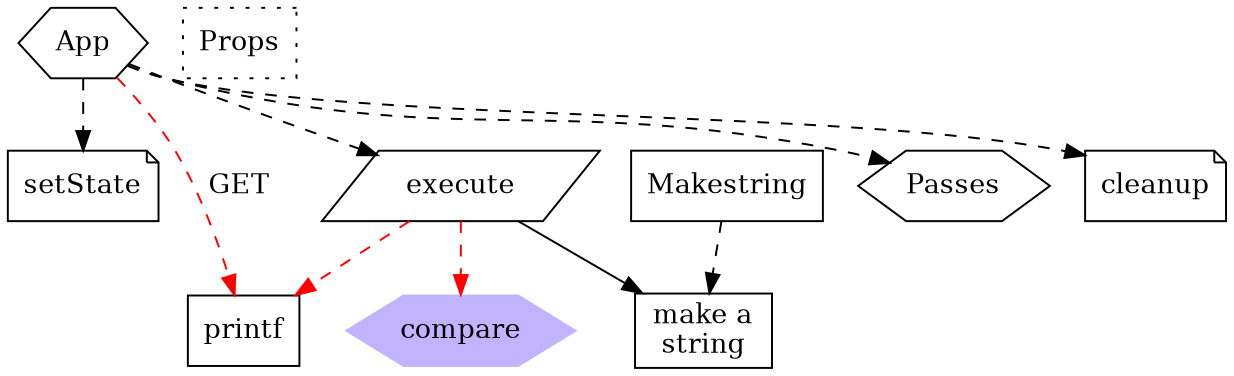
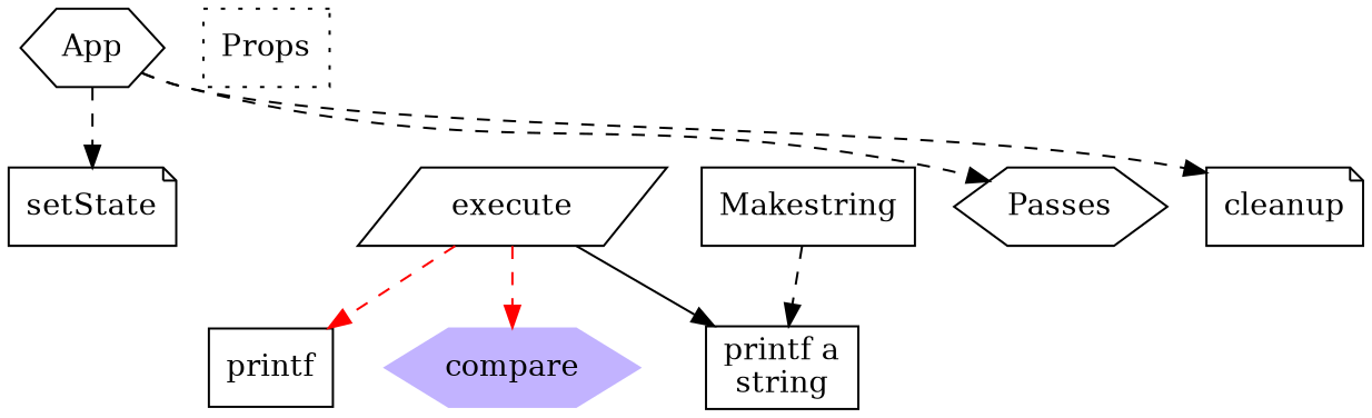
  digraph {
    node [shape=box]
    edge [style=dashed]
    App [shape=hexagon]
    setState [shape=note]
    execute [shape=parallelogram]
    Passes [shape=hexagon]
    cleanup [shape=note]
    printf
-   n7 [label="make a\nstring"]
+   n7 [label="printf a\nstring"]
    compare [color=".7 .3 1.0" shape=hexagon style=filled]
    Props [style=dotted]
    Makestring
    App -> setState [weight=8]
-   App -> execute
    App -> Passes
    App -> cleanup
-   App -> printf [color=red label=GET]
    execute -> printf [color=red]
    execute -> n7 [style=solid]
    execute -> compare [color=red]
    Makestring -> n7
  }
